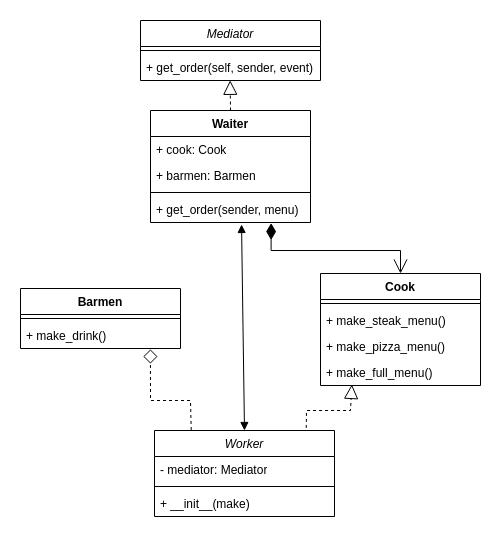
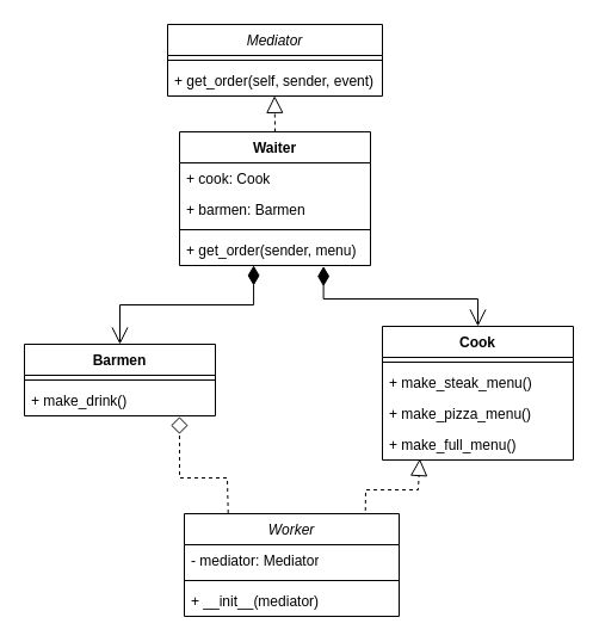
  <mxCell id="0" />
  <mxCell id="1" parent="0" />
  <mxCell id="2" value="&lt;i style=&quot;font-weight: normal;&quot;&gt;Mediator&lt;/i&gt;" style="swimlane;fontStyle=1;align=center;verticalAlign=top;childLayout=stackLayout;horizontal=1;startSize=26;horizontalStack=0;resizeParent=1;resizeParentMax=0;resizeLast=0;collapsible=1;marginBottom=0;whiteSpace=wrap;html=1;" vertex="1" parent="1"><mxGeometry x="140" y="20" width="180" height="60" as="geometry" /></mxCell>
  <mxCell id="3" value="" style="line;strokeWidth=1;fillColor=none;align=left;verticalAlign=middle;spacingTop=-1;spacingLeft=3;spacingRight=3;rotatable=0;labelPosition=right;points=[];portConstraint=eastwest;strokeColor=inherit;" vertex="1" parent="2"><mxGeometry y="26" width="180" height="8" as="geometry" /></mxCell>
  <mxCell id="4" value="+ get_order(self, sender, event)" style="text;strokeColor=none;fillColor=none;align=left;verticalAlign=top;spacingLeft=4;spacingRight=4;overflow=hidden;rotatable=0;points=[[0,0.5],[1,0.5]];portConstraint=eastwest;whiteSpace=wrap;html=1;" vertex="1" parent="2"><mxGeometry y="34" width="180" height="26" as="geometry" /></mxCell>
  <mxCell id="5" value="&lt;i style=&quot;font-weight: normal;&quot;&gt;Worker&lt;/i&gt;" style="swimlane;fontStyle=1;align=center;verticalAlign=top;childLayout=stackLayout;horizontal=1;startSize=26;horizontalStack=0;resizeParent=1;resizeParentMax=0;resizeLast=0;collapsible=1;marginBottom=0;whiteSpace=wrap;html=1;" vertex="1" parent="1"><mxGeometry x="154" y="430" width="180" height="86" as="geometry" /></mxCell>
  <mxCell id="6" value="- mediator: Mediator" style="text;strokeColor=none;fillColor=none;align=left;verticalAlign=top;spacingLeft=4;spacingRight=4;overflow=hidden;rotatable=0;points=[[0,0.5],[1,0.5]];portConstraint=eastwest;whiteSpace=wrap;html=1;" vertex="1" parent="5"><mxGeometry y="26" width="180" height="26" as="geometry" /></mxCell>
  <mxCell id="7" value="" style="line;strokeWidth=1;fillColor=none;align=left;verticalAlign=middle;spacingTop=-1;spacingLeft=3;spacingRight=3;rotatable=0;labelPosition=right;points=[];portConstraint=eastwest;strokeColor=inherit;" vertex="1" parent="5"><mxGeometry y="52" width="180" height="8" as="geometry" /></mxCell>
- <mxCell id="8" value="+ __init__(make)" style="text;strokeColor=none;fillColor=none;align=left;verticalAlign=top;spacingLeft=4;spacingRight=4;overflow=hidden;rotatable=0;points=[[0,0.5],[1,0.5]];portConstraint=eastwest;whiteSpace=wrap;html=1;" vertex="1" parent="5"><mxGeometry y="60" width="180" height="26" as="geometry" /></mxCell>
+ <mxCell id="8" value="+ __init__(mediator)" style="text;strokeColor=none;fillColor=none;align=left;verticalAlign=top;spacingLeft=4;spacingRight=4;overflow=hidden;rotatable=0;points=[[0,0.5],[1,0.5]];portConstraint=eastwest;whiteSpace=wrap;html=1;" vertex="1" parent="5"><mxGeometry y="60" width="180" height="26" as="geometry" /></mxCell>
  <mxCell id="9" value="Waiter" style="swimlane;fontStyle=1;align=center;verticalAlign=top;childLayout=stackLayout;horizontal=1;startSize=26;horizontalStack=0;resizeParent=1;resizeParentMax=0;resizeLast=0;collapsible=1;marginBottom=0;whiteSpace=wrap;html=1;" vertex="1" parent="1"><mxGeometry x="150" y="110" width="160" height="112" as="geometry" /></mxCell>
  <mxCell id="10" value="+ cook: Cook" style="text;strokeColor=none;fillColor=none;align=left;verticalAlign=top;spacingLeft=4;spacingRight=4;overflow=hidden;rotatable=0;points=[[0,0.5],[1,0.5]];portConstraint=eastwest;whiteSpace=wrap;html=1;" vertex="1" parent="9"><mxGeometry y="26" width="160" height="26" as="geometry" /></mxCell>
  <mxCell id="11" value="+ barmen: Barmen" style="text;strokeColor=none;fillColor=none;align=left;verticalAlign=top;spacingLeft=4;spacingRight=4;overflow=hidden;rotatable=0;points=[[0,0.5],[1,0.5]];portConstraint=eastwest;whiteSpace=wrap;html=1;" vertex="1" parent="9"><mxGeometry y="52" width="160" height="26" as="geometry" /></mxCell>
  <mxCell id="12" value="" style="line;strokeWidth=1;fillColor=none;align=left;verticalAlign=middle;spacingTop=-1;spacingLeft=3;spacingRight=3;rotatable=0;labelPosition=right;points=[];portConstraint=eastwest;strokeColor=inherit;" vertex="1" parent="9"><mxGeometry y="78" width="160" height="8" as="geometry" /></mxCell>
  <mxCell id="13" value="+ get_order(sender, menu)" style="text;strokeColor=none;fillColor=none;align=left;verticalAlign=top;spacingLeft=4;spacingRight=4;overflow=hidden;rotatable=0;points=[[0,0.5],[1,0.5]];portConstraint=eastwest;whiteSpace=wrap;html=1;" vertex="1" parent="9"><mxGeometry y="86" width="160" height="26" as="geometry" /></mxCell>
  <mxCell id="14" value="Cook" style="swimlane;fontStyle=1;align=center;verticalAlign=top;childLayout=stackLayout;horizontal=1;startSize=26;horizontalStack=0;resizeParent=1;resizeParentMax=0;resizeLast=0;collapsible=1;marginBottom=0;whiteSpace=wrap;html=1;" vertex="1" parent="1"><mxGeometry x="320" y="273" width="160" height="112" as="geometry" /></mxCell>
  <mxCell id="15" value="" style="line;strokeWidth=1;fillColor=none;align=left;verticalAlign=middle;spacingTop=-1;spacingLeft=3;spacingRight=3;rotatable=0;labelPosition=right;points=[];portConstraint=eastwest;strokeColor=inherit;" vertex="1" parent="14"><mxGeometry y="26" width="160" height="8" as="geometry" /></mxCell>
  <mxCell id="16" value="+ make_steak_menu()" style="text;strokeColor=none;fillColor=none;align=left;verticalAlign=top;spacingLeft=4;spacingRight=4;overflow=hidden;rotatable=0;points=[[0,0.5],[1,0.5]];portConstraint=eastwest;whiteSpace=wrap;html=1;" vertex="1" parent="14"><mxGeometry y="34" width="160" height="26" as="geometry" /></mxCell>
  <mxCell id="17" value="+ make_pizza_menu()" style="text;strokeColor=none;fillColor=none;align=left;verticalAlign=top;spacingLeft=4;spacingRight=4;overflow=hidden;rotatable=0;points=[[0,0.5],[1,0.5]];portConstraint=eastwest;whiteSpace=wrap;html=1;" vertex="1" parent="14"><mxGeometry y="60" width="160" height="26" as="geometry" /></mxCell>
  <mxCell id="18" value="+ make_full_menu()" style="text;strokeColor=none;fillColor=none;align=left;verticalAlign=top;spacingLeft=4;spacingRight=4;overflow=hidden;rotatable=0;points=[[0,0.5],[1,0.5]];portConstraint=eastwest;whiteSpace=wrap;html=1;" vertex="1" parent="14"><mxGeometry y="86" width="160" height="26" as="geometry" /></mxCell>
  <mxCell id="19" value="Barmen" style="swimlane;fontStyle=1;align=center;verticalAlign=top;childLayout=stackLayout;horizontal=1;startSize=26;horizontalStack=0;resizeParent=1;resizeParentMax=0;resizeLast=0;collapsible=1;marginBottom=0;whiteSpace=wrap;html=1;" vertex="1" parent="1"><mxGeometry x="20" y="288" width="160" height="60" as="geometry" /></mxCell>
  <mxCell id="20" value="" style="line;strokeWidth=1;fillColor=none;align=left;verticalAlign=middle;spacingTop=-1;spacingLeft=3;spacingRight=3;rotatable=0;labelPosition=right;points=[];portConstraint=eastwest;strokeColor=inherit;" vertex="1" parent="19"><mxGeometry y="26" width="160" height="8" as="geometry" /></mxCell>
  <mxCell id="21" value="+ make_drink()" style="text;strokeColor=none;fillColor=none;align=left;verticalAlign=top;spacingLeft=4;spacingRight=4;overflow=hidden;rotatable=0;points=[[0,0.5],[1,0.5]];portConstraint=eastwest;whiteSpace=wrap;html=1;" vertex="1" parent="19"><mxGeometry y="34" width="160" height="26" as="geometry" /></mxCell>
  <mxCell id="22" value="" style="endArrow=block;dashed=1;endFill=0;endSize=12;html=1;rounded=0;entryX=0.498;entryY=0.993;entryDx=0;entryDy=0;entryPerimeter=0;exitX=0.5;exitY=0;exitDx=0;exitDy=0;" edge="1" parent="1" source="9" target="4"><mxGeometry width="160" relative="1" as="geometry"><mxPoint x="157" y="120" as="sourcePoint" /><mxPoint x="317" y="120" as="targetPoint" /></mxGeometry></mxCell>
  <mxCell id="23" value="" style="endArrow=block;dashed=1;endFill=0;endSize=12;html=1;rounded=0;exitX=0.843;exitY=-0.03;exitDx=0;exitDy=0;exitPerimeter=0;entryX=0.196;entryY=0.96;entryDx=0;entryDy=0;entryPerimeter=0;" edge="1" parent="1" source="5" target="18"><mxGeometry width="160" relative="1" as="geometry"><mxPoint x="310" y="420" as="sourcePoint" /><mxPoint x="470" y="420" as="targetPoint" /><Array as="points"><mxPoint x="306" y="410" /><mxPoint x="350" y="410" /></Array></mxGeometry></mxCell>
  <mxCell id="24" value="" style="endArrow=diamond;dashed=1;endFill=0;endSize=12;html=1;rounded=0;exitX=0.204;exitY=-0.006;exitDx=0;exitDy=0;entryX=0.812;entryY=1.031;entryDx=0;entryDy=0;entryPerimeter=0;exitPerimeter=0;" edge="1" parent="1" source="5" target="21"><mxGeometry width="160" relative="1" as="geometry"><mxPoint x="210" y="414" as="sourcePoint" /><mxPoint x="224" y="385" as="targetPoint" /><Array as="points"><mxPoint x="190" y="400" /><mxPoint x="150" y="400" /></Array></mxGeometry></mxCell>
+ <mxCell id="25" value="" style="endArrow=open;html=1;endSize=12;startArrow=diamondThin;startSize=14;startFill=1;edgeStyle=orthogonalEdgeStyle;align=left;verticalAlign=bottom;rounded=0;exitX=0.388;exitY=0.996;exitDx=0;exitDy=0;exitPerimeter=0;entryX=0.5;entryY=0;entryDx=0;entryDy=0;" edge="1" parent="1" source="13" target="19"><mxGeometry x="-1" y="3" relative="1" as="geometry"><mxPoint x="-6" y="288" as="sourcePoint" /><mxPoint x="154" y="288" as="targetPoint" /></mxGeometry></mxCell>
  <mxCell id="26" value="" style="endArrow=open;html=1;endSize=12;startArrow=diamondThin;startSize=14;startFill=1;edgeStyle=orthogonalEdgeStyle;align=left;verticalAlign=bottom;rounded=0;exitX=0.754;exitY=1.023;exitDx=0;exitDy=0;exitPerimeter=0;entryX=0.5;entryY=0;entryDx=0;entryDy=0;" edge="1" parent="1" source="13" target="14"><mxGeometry x="-1" y="3" relative="1" as="geometry"><mxPoint x="310" y="300" as="sourcePoint" /><mxPoint x="198" y="352" as="targetPoint" /><Array as="points"><mxPoint x="271" y="250" /><mxPoint x="400" y="250" /></Array></mxGeometry></mxCell>
- <mxCell id="27" value="" style="endArrow=block;startArrow=block;endFill=1;startFill=1;html=1;rounded=0;exitX=0.569;exitY=1.076;exitDx=0;exitDy=0;exitPerimeter=0;entryX=0.5;entryY=0;entryDx=0;entryDy=0;" edge="1" parent="1" source="13" target="5"><mxGeometry width="160" relative="1" as="geometry"><mxPoint x="200" y="317.66" as="sourcePoint" /><mxPoint x="360" y="317.66" as="targetPoint" /></mxGeometry></mxCell>
